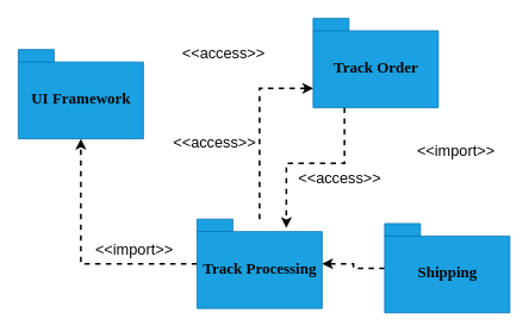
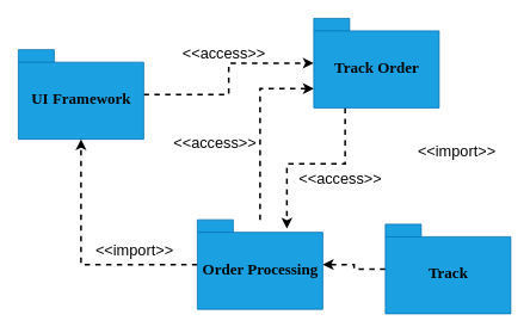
  <mxCell id="0" />
  <mxCell id="1" parent="0" />
+ <mxCell id="2" style="edgeStyle=orthogonalEdgeStyle;rounded=0;orthogonalLoop=1;jettySize=auto;html=1;fontColor=#050505;dashed=1;strokeWidth=2;" edge="1" parent="1" source="3" target="5"><mxGeometry relative="1" as="geometry" /></mxCell>
  <mxCell id="3" value="&lt;span style=&quot;font-size: 13.0pt ; line-height: 115% ; font-family: &amp;#34;times new roman&amp;#34; , serif&quot;&gt;UI Framework&lt;/span&gt;" style="shape=folder;fontStyle=1;spacingTop=10;tabWidth=40;tabHeight=14;tabPosition=left;html=1;fillColor=#1ba1e2;strokeColor=#006EAF;fontColor=#050505;" vertex="1" parent="1"><mxGeometry x="20" y="55" width="140" height="100" as="geometry" /></mxCell>
  <mxCell id="4" style="edgeStyle=orthogonalEdgeStyle;rounded=0;orthogonalLoop=1;jettySize=auto;html=1;exitX=0.25;exitY=1;exitDx=0;exitDy=0;exitPerimeter=0;entryX=0.714;entryY=0.1;entryDx=0;entryDy=0;entryPerimeter=0;dashed=1;strokeWidth=2;fontColor=#050505;" edge="1" parent="1" source="5" target="10"><mxGeometry relative="1" as="geometry" /></mxCell>
  <mxCell id="5" value="&lt;span style=&quot;font-size: 13.0pt ; line-height: 115% ; font-family: &amp;#34;times new roman&amp;#34; , serif&quot;&gt;Track Order&lt;/span&gt;" style="shape=folder;fontStyle=1;spacingTop=10;tabWidth=40;tabHeight=14;tabPosition=left;html=1;fillColor=#1ba1e2;strokeColor=#006EAF;fontColor=#050505;" vertex="1" parent="1"><mxGeometry x="350" y="20" width="140" height="100" as="geometry" /></mxCell>
  <mxCell id="6" style="edgeStyle=orthogonalEdgeStyle;rounded=0;orthogonalLoop=1;jettySize=auto;html=1;dashed=1;strokeWidth=2;fontColor=#050505;" edge="1" parent="1" source="7" target="10"><mxGeometry relative="1" as="geometry"><mxPoint x="450" y="130" as="targetPoint" /></mxGeometry></mxCell>
- <mxCell id="7" value="&lt;span style=&quot;font-size: 13.0pt ; line-height: 115% ; font-family: &amp;#34;times new roman&amp;#34; , serif&quot;&gt;Shipping&lt;/span&gt;" style="shape=folder;fontStyle=1;spacingTop=10;tabWidth=40;tabHeight=14;tabPosition=left;html=1;fillColor=#1ba1e2;strokeColor=#006EAF;fontColor=#050505;" vertex="1" parent="1"><mxGeometry x="430" y="250" width="140" height="100" as="geometry" /></mxCell>
+ <mxCell id="7" value="&lt;span style=&quot;font-size: 13.0pt ; line-height: 115% ; font-family: &amp;#34;times new roman&amp;#34; , serif&quot;&gt;Track&lt;/span&gt;" style="shape=folder;fontStyle=1;spacingTop=10;tabWidth=40;tabHeight=14;tabPosition=left;html=1;fillColor=#1ba1e2;strokeColor=#006EAF;fontColor=#050505;" vertex="1" parent="1"><mxGeometry x="430" y="250" width="140" height="100" as="geometry" /></mxCell>
  <mxCell id="8" style="edgeStyle=orthogonalEdgeStyle;rounded=0;orthogonalLoop=1;jettySize=auto;html=1;entryX=0;entryY=0;entryDx=0;entryDy=78.5;entryPerimeter=0;dashed=1;strokeWidth=2;fontColor=#050505;" edge="1" parent="1" source="10" target="5"><mxGeometry relative="1" as="geometry" /></mxCell>
  <mxCell id="9" style="edgeStyle=orthogonalEdgeStyle;rounded=0;orthogonalLoop=1;jettySize=auto;html=1;entryX=0.5;entryY=1;entryDx=0;entryDy=0;entryPerimeter=0;dashed=1;strokeWidth=2;fontColor=#050505;" edge="1" parent="1" source="10" target="3"><mxGeometry relative="1" as="geometry" /></mxCell>
- <mxCell id="10" value="&lt;span style=&quot;font-size: 13.0pt ; line-height: 115% ; font-family: &amp;#34;times new roman&amp;#34; , serif&quot;&gt;Track Processing&lt;/span&gt;" style="shape=folder;fontStyle=1;spacingTop=10;tabWidth=40;tabHeight=14;tabPosition=left;html=1;fillColor=#1ba1e2;strokeColor=#006EAF;fontColor=#050505;" vertex="1" parent="1"><mxGeometry x="220" y="245" width="140" height="100" as="geometry" /></mxCell>
+ <mxCell id="10" value="&lt;span style=&quot;font-size: 13.0pt ; line-height: 115% ; font-family: &amp;#34;times new roman&amp;#34; , serif&quot;&gt;Order Processing&lt;/span&gt;" style="shape=folder;fontStyle=1;spacingTop=10;tabWidth=40;tabHeight=14;tabPosition=left;html=1;fillColor=#1ba1e2;strokeColor=#006EAF;fontColor=#050505;" vertex="1" parent="1"><mxGeometry x="220" y="245" width="140" height="100" as="geometry" /></mxCell>
  <mxCell id="11" value="&lt;font style=&quot;font-size: 17px&quot;&gt;&amp;lt;&amp;lt;access&amp;gt;&amp;gt;&lt;/font&gt;" style="text;html=1;strokeColor=none;fillColor=none;align=center;verticalAlign=middle;whiteSpace=wrap;rounded=0;fontColor=#050505;" vertex="1" parent="1"><mxGeometry x="220" y="150" width="40" height="20" as="geometry" /></mxCell>
  <mxCell id="12" value="&lt;font style=&quot;font-size: 17px&quot;&gt;&amp;lt;&amp;lt;access&amp;gt;&amp;gt;&lt;/font&gt;" style="text;html=1;strokeColor=none;fillColor=none;align=center;verticalAlign=middle;whiteSpace=wrap;rounded=0;fontColor=#050505;" vertex="1" parent="1"><mxGeometry x="360" y="190" width="40" height="20" as="geometry" /></mxCell>
  <mxCell id="13" value="&lt;font style=&quot;font-size: 17px&quot;&gt;&amp;lt;&amp;lt;access&amp;gt;&amp;gt;&lt;/font&gt;" style="text;html=1;strokeColor=none;fillColor=none;align=center;verticalAlign=middle;whiteSpace=wrap;rounded=0;fontColor=#050505;" vertex="1" parent="1"><mxGeometry x="230" y="50" width="40" height="20" as="geometry" /></mxCell>
  <mxCell id="14" value="&lt;font style=&quot;font-size: 17px&quot;&gt;&amp;lt;&amp;lt;import&amp;gt;&amp;gt;&lt;/font&gt;" style="text;html=1;strokeColor=none;fillColor=none;align=center;verticalAlign=middle;whiteSpace=wrap;rounded=0;fontColor=#050505;" vertex="1" parent="1"><mxGeometry x="490" y="160" width="40" height="20" as="geometry" /></mxCell>
  <mxCell id="15" value="&lt;font style=&quot;font-size: 17px&quot;&gt;&amp;lt;&amp;lt;import&amp;gt;&amp;gt;&lt;/font&gt;" style="text;html=1;strokeColor=none;fillColor=none;align=center;verticalAlign=middle;whiteSpace=wrap;rounded=0;fontColor=#050505;" vertex="1" parent="1"><mxGeometry x="130" y="270" width="40" height="20" as="geometry" /></mxCell>
